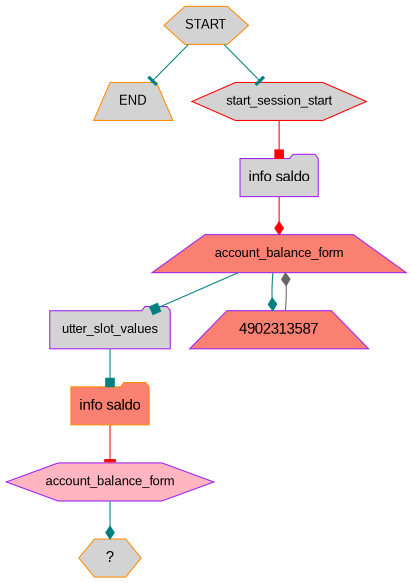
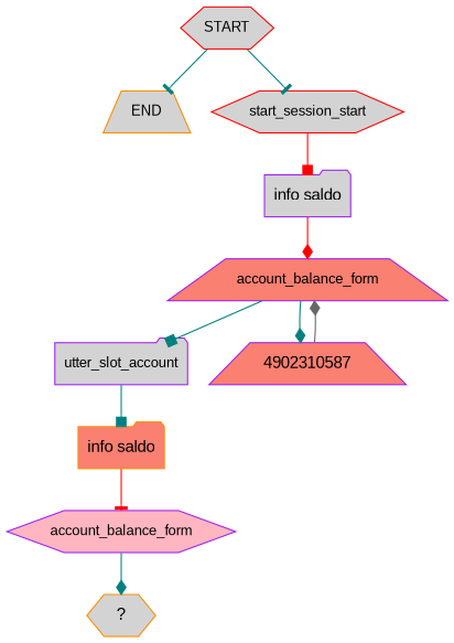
  digraph {
    fontname="Liberation Sans"
    node [color=purple fillcolor=lightgrey fontname="Liberation Sans" fontsize=12 shape=hexagon style=filled]
    edge [arrowhead=diamond color=teal fontname="Liberation Sans"]
-   n1 [color=darkorange label=START]
+   n1 [color=red label=START]
    n2 [color=darkorange label=END shape=trapezium]
    n3 [color=red label=start_session_start]
    n4 [label="info saldo" shape=folder fontsize=""]
    n5 [fillcolor=salmon label=account_balance_form shape=trapezium]
-   n6 [label=utter_slot_values shape=folder]
-   n7 [fillcolor=salmon label=4902313587 shape=trapezium fontsize=""]
+   n6 [label=utter_slot_account shape=folder]
+   n7 [fillcolor=salmon label=4902310587 shape=trapezium fontsize=""]
    n8 [color=darkorange fillcolor=salmon label="info saldo" shape=folder fontsize=""]
    n9 [fillcolor=lightpink label=account_balance_form]
    n10 [color=darkorange label="  ?  " fontsize=""]
    n1 -> n2 [arrowhead=tee]
    n1 -> n3 [arrowhead=tee]
    n3 -> n4 [arrowhead=box color=red]
    n4 -> n5 [color=red]
    n5 -> n6 [arrowhead=box]
    n5 -> n7
    n6 -> n8 [arrowhead=box]
    n7 -> n5 [color=gray40]
    n8 -> n9 [arrowhead=tee color=red]
    n9 -> n10
  }
